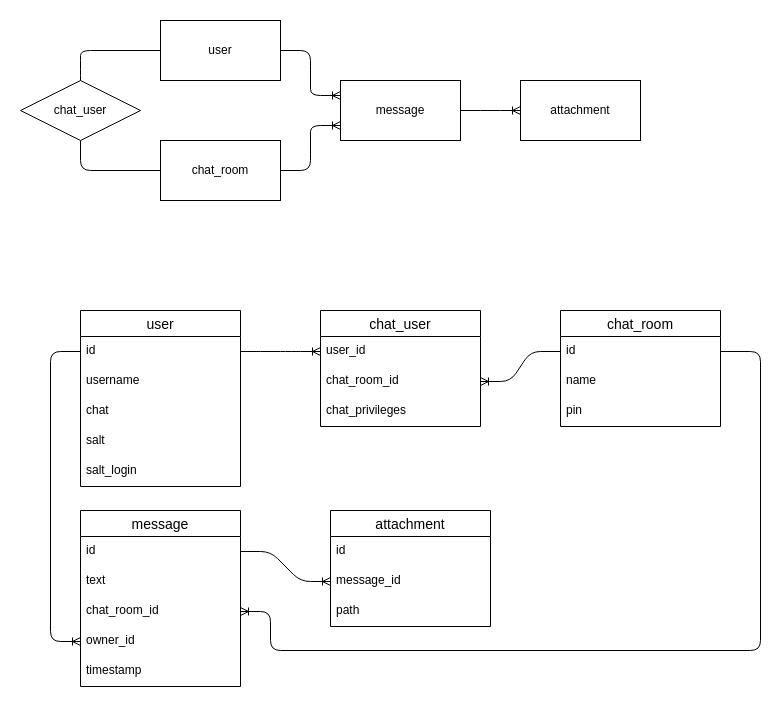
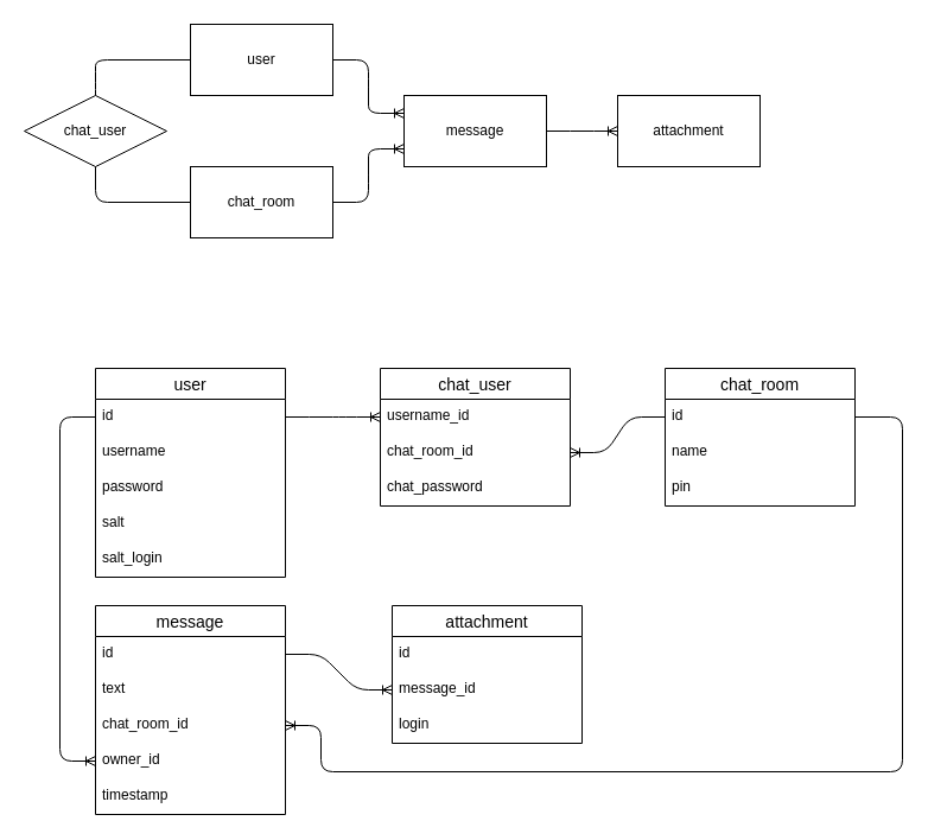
  <mxCell id="0" />
  <mxCell id="1" parent="0" />
  <mxCell id="2" value="user" style="rounded=0;whiteSpace=wrap;html=1;" parent="1" vertex="1"><mxGeometry x="160" y="20" width="120" height="60" as="geometry" /></mxCell>
  <mxCell id="3" value="chat_room" style="rounded=0;whiteSpace=wrap;html=1;" parent="1" vertex="1"><mxGeometry x="160" y="140" width="120" height="60" as="geometry" /></mxCell>
  <mxCell id="4" value="chat_user" style="shape=rhombus;perimeter=rhombusPerimeter;whiteSpace=wrap;html=1;align=center;" parent="1" vertex="1"><mxGeometry x="20" y="80" width="120" height="60" as="geometry" /></mxCell>
  <mxCell id="5" value="" style="endArrow=none;html=1;exitX=0.5;exitY=0;exitDx=0;exitDy=0;entryX=0;entryY=0.5;entryDx=0;entryDy=0;" parent="1" source="4" target="2" edge="1"><mxGeometry width="50" height="50" relative="1" as="geometry"><mxPoint y="60" as="sourcePoint" x="0" /><mxPoint x="50" y="10" as="targetPoint" /><Array as="points"><mxPoint x="80" y="70" /><mxPoint x="80" y="50" /></Array></mxGeometry></mxCell>
  <mxCell id="6" value="" style="endArrow=none;html=1;entryX=0.5;entryY=1;entryDx=0;entryDy=0;exitX=0;exitY=0.5;exitDx=0;exitDy=0;" parent="1" source="3" target="4" edge="1"><mxGeometry width="50" height="50" relative="1" as="geometry"><mxPoint x="60" y="230" as="sourcePoint" /><mxPoint x="110" y="180" as="targetPoint" /><Array as="points"><mxPoint x="80" y="170" /></Array></mxGeometry></mxCell>
  <mxCell id="7" value="message" style="rounded=0;whiteSpace=wrap;html=1;" parent="1" vertex="1"><mxGeometry x="340" y="80" width="120" height="60" as="geometry" /></mxCell>
  <mxCell id="8" value="" style="edgeStyle=entityRelationEdgeStyle;fontSize=12;html=1;endArrow=ERoneToMany;exitX=1;exitY=0.5;exitDx=0;exitDy=0;entryX=0;entryY=0.75;entryDx=0;entryDy=0;" parent="1" source="3" target="7" edge="1"><mxGeometry width="100" height="100" relative="1" as="geometry"><mxPoint x="350" y="290" as="sourcePoint" /><mxPoint x="360" y="110" as="targetPoint" /></mxGeometry></mxCell>
  <mxCell id="9" value="" style="edgeStyle=entityRelationEdgeStyle;fontSize=12;html=1;endArrow=ERoneToMany;entryX=0;entryY=0.25;entryDx=0;entryDy=0;" parent="1" source="2" target="7" edge="1"><mxGeometry width="100" height="100" relative="1" as="geometry"><mxPoint x="360" y="60" as="sourcePoint" /><mxPoint x="460" y="-40" as="targetPoint" /></mxGeometry></mxCell>
  <mxCell id="10" value="attachment" style="rounded=0;whiteSpace=wrap;html=1;" parent="1" vertex="1"><mxGeometry x="520" y="80" width="120" height="60" as="geometry" /></mxCell>
  <mxCell id="11" value="user" style="swimlane;fontStyle=0;childLayout=stackLayout;horizontal=1;startSize=26;horizontalStack=0;resizeParent=1;resizeParentMax=0;resizeLast=0;collapsible=1;marginBottom=0;align=center;fontSize=14;" parent="1" vertex="1"><mxGeometry x="80" y="310" width="160" height="176" as="geometry" /></mxCell>
  <mxCell id="12" value="id" style="text;strokeColor=none;fillColor=none;spacingLeft=4;spacingRight=4;overflow=hidden;rotatable=0;points=[[0,0.5],[1,0.5]];portConstraint=eastwest;fontSize=12;" parent="11" vertex="1"><mxGeometry y="26" width="160" height="30" as="geometry" /></mxCell>
  <mxCell id="13" value="username" style="text;strokeColor=none;fillColor=none;spacingLeft=4;spacingRight=4;overflow=hidden;rotatable=0;points=[[0,0.5],[1,0.5]];portConstraint=eastwest;fontSize=12;" parent="11" vertex="1"><mxGeometry y="56" width="160" height="30" as="geometry" /></mxCell>
- <mxCell id="14" value="chat" style="text;strokeColor=none;fillColor=none;spacingLeft=4;spacingRight=4;overflow=hidden;rotatable=0;points=[[0,0.5],[1,0.5]];portConstraint=eastwest;fontSize=12;" parent="11" vertex="1"><mxGeometry y="86" width="160" height="30" as="geometry" /></mxCell>
+ <mxCell id="14" value="password" style="text;strokeColor=none;fillColor=none;spacingLeft=4;spacingRight=4;overflow=hidden;rotatable=0;points=[[0,0.5],[1,0.5]];portConstraint=eastwest;fontSize=12;" parent="11" vertex="1"><mxGeometry y="86" width="160" height="30" as="geometry" /></mxCell>
  <mxCell id="15" value="salt" style="text;strokeColor=none;fillColor=none;spacingLeft=4;spacingRight=4;overflow=hidden;rotatable=0;points=[[0,0.5],[1,0.5]];portConstraint=eastwest;fontSize=12;" parent="11" vertex="1"><mxGeometry y="116" width="160" height="30" as="geometry" /></mxCell>
  <mxCell id="16" value="salt_login" style="text;strokeColor=none;fillColor=none;spacingLeft=4;spacingRight=4;overflow=hidden;rotatable=0;points=[[0,0.5],[1,0.5]];portConstraint=eastwest;fontSize=12;" parent="11" vertex="1"><mxGeometry y="146" width="160" height="30" as="geometry" /></mxCell>
  <mxCell id="17" value="chat_room" style="swimlane;fontStyle=0;childLayout=stackLayout;horizontal=1;startSize=26;horizontalStack=0;resizeParent=1;resizeParentMax=0;resizeLast=0;collapsible=1;marginBottom=0;align=center;fontSize=14;" parent="1" vertex="1"><mxGeometry x="560" y="310" width="160" height="116" as="geometry" /></mxCell>
  <mxCell id="18" value="id" style="text;strokeColor=none;fillColor=none;spacingLeft=4;spacingRight=4;overflow=hidden;rotatable=0;points=[[0,0.5],[1,0.5]];portConstraint=eastwest;fontSize=12;" parent="17" vertex="1"><mxGeometry y="26" width="160" height="30" as="geometry" /></mxCell>
  <mxCell id="19" value="name" style="text;strokeColor=none;fillColor=none;spacingLeft=4;spacingRight=4;overflow=hidden;rotatable=0;points=[[0,0.5],[1,0.5]];portConstraint=eastwest;fontSize=12;" parent="17" vertex="1"><mxGeometry y="56" width="160" height="30" as="geometry" /></mxCell>
  <mxCell id="20" value="pin" style="text;strokeColor=none;fillColor=none;spacingLeft=4;spacingRight=4;overflow=hidden;rotatable=0;points=[[0,0.5],[1,0.5]];portConstraint=eastwest;fontSize=12;" parent="17" vertex="1"><mxGeometry y="86" width="160" height="30" as="geometry" /></mxCell>
  <mxCell id="21" value="chat_user" style="swimlane;fontStyle=0;childLayout=stackLayout;horizontal=1;startSize=26;horizontalStack=0;resizeParent=1;resizeParentMax=0;resizeLast=0;collapsible=1;marginBottom=0;align=center;fontSize=14;" parent="1" vertex="1"><mxGeometry x="320" y="310" width="160" height="116" as="geometry" /></mxCell>
- <mxCell id="22" value="user_id" style="text;strokeColor=none;fillColor=none;spacingLeft=4;spacingRight=4;overflow=hidden;rotatable=0;points=[[0,0.5],[1,0.5]];portConstraint=eastwest;fontSize=12;" parent="21" vertex="1"><mxGeometry y="26" width="160" height="30" as="geometry" /></mxCell>
+ <mxCell id="22" value="username_id" style="text;strokeColor=none;fillColor=none;spacingLeft=4;spacingRight=4;overflow=hidden;rotatable=0;points=[[0,0.5],[1,0.5]];portConstraint=eastwest;fontSize=12;" parent="21" vertex="1"><mxGeometry y="26" width="160" height="30" as="geometry" /></mxCell>
  <mxCell id="23" value="chat_room_id" style="text;strokeColor=none;fillColor=none;spacingLeft=4;spacingRight=4;overflow=hidden;rotatable=0;points=[[0,0.5],[1,0.5]];portConstraint=eastwest;fontSize=12;" parent="21" vertex="1"><mxGeometry y="56" width="160" height="30" as="geometry" /></mxCell>
- <mxCell id="24" value="chat_privileges" style="text;strokeColor=none;fillColor=none;spacingLeft=4;spacingRight=4;overflow=hidden;rotatable=0;points=[[0,0.5],[1,0.5]];portConstraint=eastwest;fontSize=12;" parent="21" vertex="1"><mxGeometry y="86" width="160" height="30" as="geometry" /></mxCell>
+ <mxCell id="24" value="chat_password" style="text;strokeColor=none;fillColor=none;spacingLeft=4;spacingRight=4;overflow=hidden;rotatable=0;points=[[0,0.5],[1,0.5]];portConstraint=eastwest;fontSize=12;" parent="21" vertex="1"><mxGeometry y="86" width="160" height="30" as="geometry" /></mxCell>
  <mxCell id="25" value="message" style="swimlane;fontStyle=0;childLayout=stackLayout;horizontal=1;startSize=26;horizontalStack=0;resizeParent=1;resizeParentMax=0;resizeLast=0;collapsible=1;marginBottom=0;align=center;fontSize=14;" parent="1" vertex="1"><mxGeometry x="80" y="510" width="160" height="176" as="geometry" /></mxCell>
  <mxCell id="26" value="id" style="text;strokeColor=none;fillColor=none;spacingLeft=4;spacingRight=4;overflow=hidden;rotatable=0;points=[[0,0.5],[1,0.5]];portConstraint=eastwest;fontSize=12;" parent="25" vertex="1"><mxGeometry y="26" width="160" height="30" as="geometry" /></mxCell>
  <mxCell id="27" value="text" style="text;strokeColor=none;fillColor=none;spacingLeft=4;spacingRight=4;overflow=hidden;rotatable=0;points=[[0,0.5],[1,0.5]];portConstraint=eastwest;fontSize=12;" parent="25" vertex="1"><mxGeometry y="56" width="160" height="30" as="geometry" /></mxCell>
  <mxCell id="28" value="chat_room_id" style="text;strokeColor=none;fillColor=none;spacingLeft=4;spacingRight=4;overflow=hidden;rotatable=0;points=[[0,0.5],[1,0.5]];portConstraint=eastwest;fontSize=12;" parent="25" vertex="1"><mxGeometry y="86" width="160" height="30" as="geometry" /></mxCell>
  <mxCell id="29" value="owner_id" style="text;strokeColor=none;fillColor=none;spacingLeft=4;spacingRight=4;overflow=hidden;rotatable=0;points=[[0,0.5],[1,0.5]];portConstraint=eastwest;fontSize=12;" parent="25" vertex="1"><mxGeometry y="116" width="160" height="30" as="geometry" /></mxCell>
  <mxCell id="30" value="timestamp" style="text;strokeColor=none;fillColor=none;spacingLeft=4;spacingRight=4;overflow=hidden;rotatable=0;points=[[0,0.5],[1,0.5]];portConstraint=eastwest;fontSize=12;" parent="25" vertex="1"><mxGeometry y="146" width="160" height="30" as="geometry" /></mxCell>
  <mxCell id="31" value="attachment" style="swimlane;fontStyle=0;childLayout=stackLayout;horizontal=1;startSize=26;horizontalStack=0;resizeParent=1;resizeParentMax=0;resizeLast=0;collapsible=1;marginBottom=0;align=center;fontSize=14;" parent="1" vertex="1"><mxGeometry x="330" y="510" width="160" height="116" as="geometry" /></mxCell>
  <mxCell id="32" value="id" style="text;strokeColor=none;fillColor=none;spacingLeft=4;spacingRight=4;overflow=hidden;rotatable=0;points=[[0,0.5],[1,0.5]];portConstraint=eastwest;fontSize=12;" parent="31" vertex="1"><mxGeometry y="26" width="160" height="30" as="geometry" /></mxCell>
  <mxCell id="33" value="message_id" style="text;strokeColor=none;fillColor=none;spacingLeft=4;spacingRight=4;overflow=hidden;rotatable=0;points=[[0,0.5],[1,0.5]];portConstraint=eastwest;fontSize=12;" parent="31" vertex="1"><mxGeometry y="56" width="160" height="30" as="geometry" /></mxCell>
- <mxCell id="34" value="path" style="text;strokeColor=none;fillColor=none;spacingLeft=4;spacingRight=4;overflow=hidden;rotatable=0;points=[[0,0.5],[1,0.5]];portConstraint=eastwest;fontSize=12;" parent="31" vertex="1"><mxGeometry y="86" width="160" height="30" as="geometry" /></mxCell>
+ <mxCell id="34" value="login" style="text;strokeColor=none;fillColor=none;spacingLeft=4;spacingRight=4;overflow=hidden;rotatable=0;points=[[0,0.5],[1,0.5]];portConstraint=eastwest;fontSize=12;" parent="31" vertex="1"><mxGeometry y="86" width="160" height="30" as="geometry" /></mxCell>
  <mxCell id="35" value="" style="edgeStyle=entityRelationEdgeStyle;fontSize=12;html=1;endArrow=ERoneToMany;exitX=1;exitY=0.5;exitDx=0;exitDy=0;entryX=0;entryY=0.5;entryDx=0;entryDy=0;" parent="1" source="26" target="33" edge="1"><mxGeometry width="100" height="100" relative="1" as="geometry"><mxPoint x="240" y="671" as="sourcePoint" /><mxPoint x="320" y="551" as="targetPoint" /></mxGeometry></mxCell>
  <mxCell id="36" value="" style="edgeStyle=entityRelationEdgeStyle;fontSize=12;html=1;endArrow=ERoneToMany;entryX=1;entryY=0.5;entryDx=0;entryDy=0;exitX=0;exitY=0.5;exitDx=0;exitDy=0;" parent="1" source="18" target="23" edge="1"><mxGeometry width="100" height="100" relative="1" as="geometry"><mxPoint x="510" y="260" as="sourcePoint" /><mxPoint x="630" y="210" as="targetPoint" /></mxGeometry></mxCell>
  <mxCell id="37" value="" style="edgeStyle=entityRelationEdgeStyle;fontSize=12;html=1;endArrow=ERoneToMany;entryX=0;entryY=0.5;entryDx=0;entryDy=0;exitX=1;exitY=0.5;exitDx=0;exitDy=0;" parent="1" source="12" target="22" edge="1"><mxGeometry width="100" height="100" relative="1" as="geometry"><mxPoint x="250" y="360" as="sourcePoint" /><mxPoint x="350" y="260" as="targetPoint" /></mxGeometry></mxCell>
  <mxCell id="38" value="" style="edgeStyle=orthogonalEdgeStyle;fontSize=12;html=1;endArrow=ERoneToMany;entryX=0;entryY=0.5;entryDx=0;entryDy=0;exitX=0;exitY=0.5;exitDx=0;exitDy=0;" parent="1" source="12" target="29" edge="1"><mxGeometry width="100" height="100" relative="1" as="geometry"><mxPoint x="70" y="350" as="sourcePoint" /><mxPoint x="-30" y="450" as="targetPoint" /><Array as="points"><mxPoint x="50" y="351" /><mxPoint x="50" y="641" /></Array></mxGeometry></mxCell>
  <mxCell id="39" value="" style="edgeStyle=entityRelationEdgeStyle;fontSize=12;html=1;endArrow=ERoneToMany;exitX=1;exitY=0.5;exitDx=0;exitDy=0;entryX=0;entryY=0.5;entryDx=0;entryDy=0;" parent="1" source="7" edge="1"><mxGeometry width="100" height="100" relative="1" as="geometry"><mxPoint x="550" y="270" as="sourcePoint" /><mxPoint x="520" y="110" as="targetPoint" /></mxGeometry></mxCell>
  <mxCell id="40" value="" style="edgeStyle=orthogonalEdgeStyle;fontSize=12;html=1;endArrow=ERoneToMany;verticalAlign=middle;entryX=1;entryY=0.5;entryDx=0;entryDy=0;" parent="1" source="18" target="28" edge="1"><mxGeometry width="100" height="100" relative="1" as="geometry"><mxPoint x="430" y="510" as="sourcePoint" /><mxPoint x="330" y="610" as="targetPoint" /><Array as="points"><mxPoint x="760" y="351" /><mxPoint x="760" y="650" /><mxPoint x="270" y="650" /><mxPoint x="270" y="611" /></Array></mxGeometry></mxCell>
